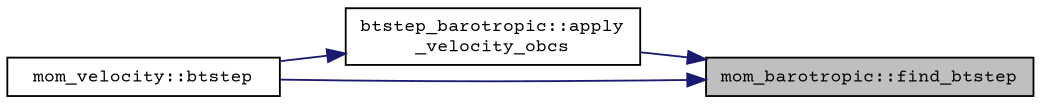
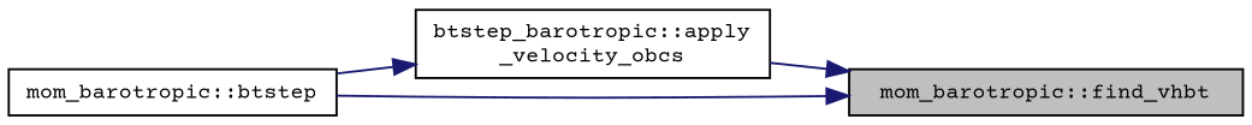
  digraph {
    fontname="Courier Prime"
    rankdir=RL
    node [color=black fillcolor=white fontname="Courier Prime" fontsize=10 shape=record style=filled]
    edge [color=midnightblue dir=back fontname="Courier Prime" fontsize=10 labelfontname=Helvetica labelfontsize=10 style=solid]
-   n1 [fillcolor=grey75 fontcolor=black height=0.2 label="mom_barotropic::find_btstep" width=0.4]
+   n1 [fillcolor=grey75 fontcolor=black height=0.2 label="mom_barotropic::find_vhbt" width=0.4]
    n2 [height=0.2 label="btstep_barotropic::apply\l_velocity_obcs" width=0.4]
-   n3 [height=0.2 label="mom_velocity::btstep" width=0.4]
+   n3 [height=0.2 label="mom_barotropic::btstep" width=0.4]
    n1 -> n2
    n1 -> n3
    n2 -> n3
  }
